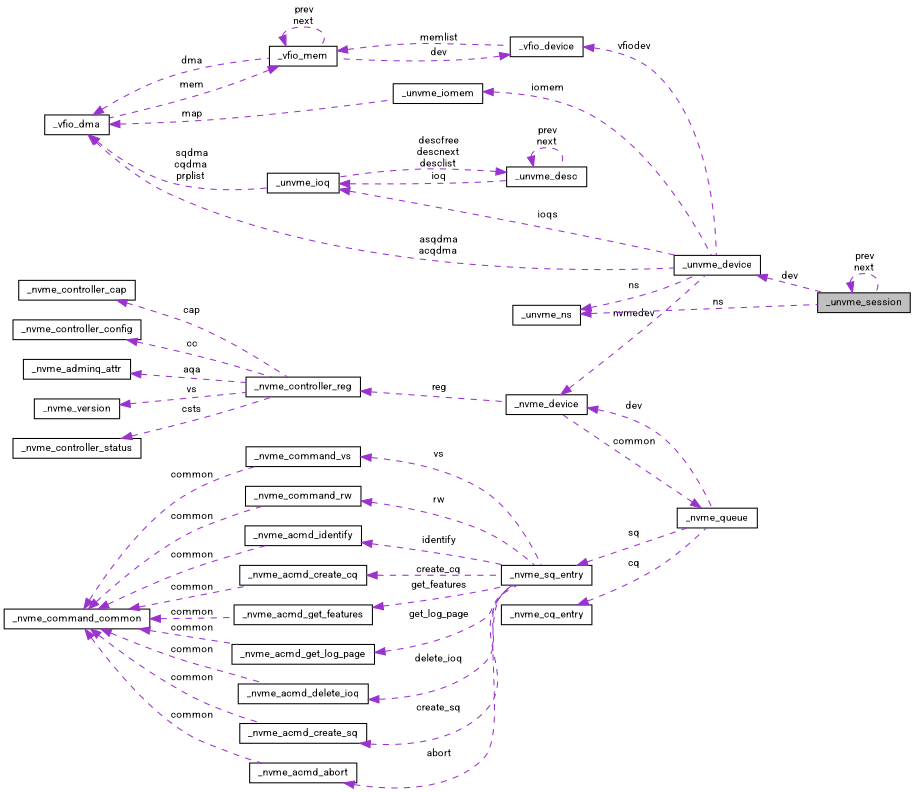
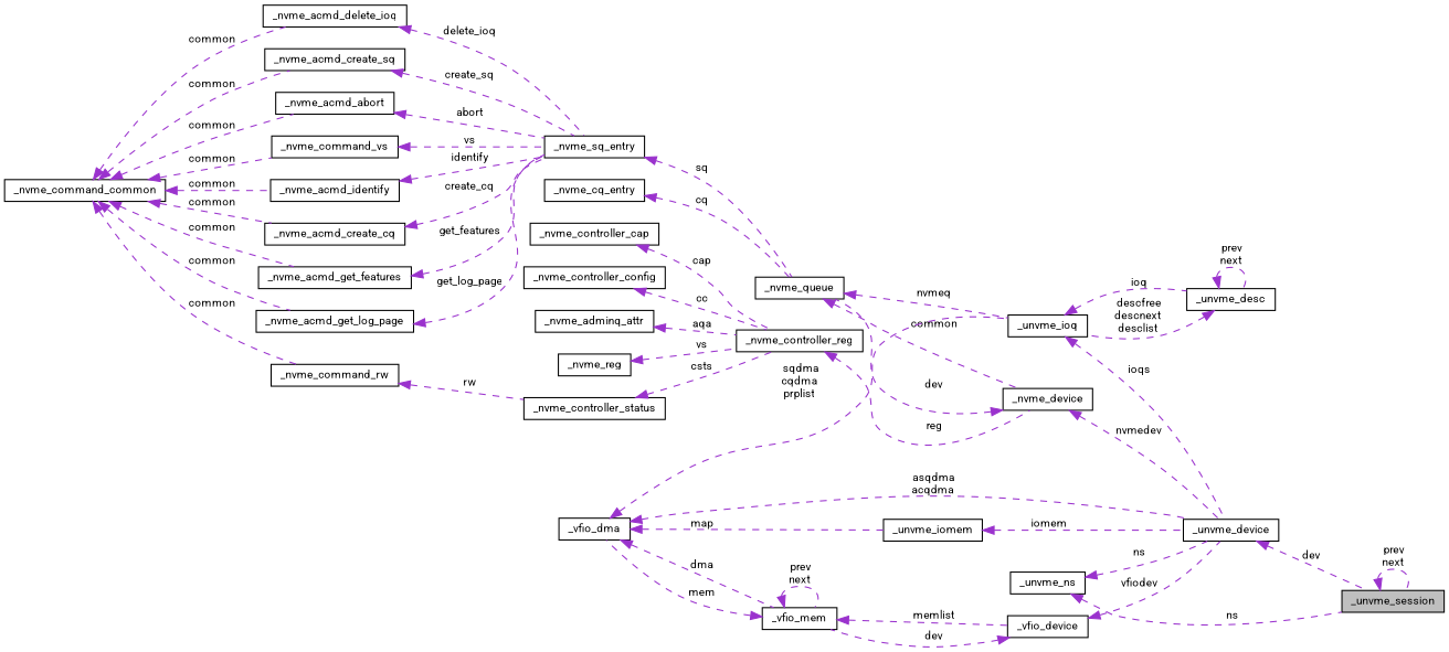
  digraph {
    fontname=Roboto
    rankdir=LR
    node [color=black fillcolor=white fontname=Roboto fontsize=10 shape=record style=filled]
    edge [color=darkorchid3 dir=back fontname=Roboto fontsize=10 labelfontname=Helvetica labelfontsize=10 style=dashed]
    n1 [fillcolor=grey75 fontcolor=black height=0.2 label=_unvme_session width=0.4]
    n2 [height=0.2 label=_unvme_device width=0.4]
    n3 [height=0.2 label=_unvme_ioq width=0.4]
    n4 [height=0.2 label=_unvme_desc width=0.4]
    n5 [height=0.2 label=_nvme_queue width=0.4]
    n6 [height=0.2 label=_nvme_device width=0.4]
    n7 [height=0.2 label=_nvme_cq_entry width=0.4]
    n8 [height=0.2 label=_nvme_sq_entry width=0.4]
    n9 [height=0.2 label=_nvme_command_vs width=0.4]
    n10 [height=0.2 label=_nvme_command_common width=0.4]
    n11 [height=0.2 label=_nvme_command_rw width=0.4]
    n12 [height=0.2 label=_nvme_acmd_identify width=0.4]
    n13 [height=0.2 label=_nvme_acmd_create_cq width=0.4]
    n14 [height=0.2 label=_nvme_acmd_get_features width=0.4]
    n15 [height=0.2 label=_nvme_acmd_get_log_page width=0.4]
    n16 [height=0.2 label=_nvme_acmd_delete_ioq width=0.4]
    n17 [height=0.2 label=_nvme_acmd_create_sq width=0.4]
    n18 [height=0.2 label=_nvme_acmd_abort width=0.4]
    n19 [height=0.2 label=_nvme_controller_reg width=0.4]
    n20 [height=0.2 label=_nvme_controller_config width=0.4]
    n21 [height=0.2 label=_nvme_adminq_attr width=0.4]
-   n22 [height=0.2 label=_nvme_version width=0.4]
+   n22 [height=0.2 label=_nvme_reg width=0.4]
    n23 [height=0.2 label=_nvme_controller_status width=0.4]
    n24 [height=0.2 label=_nvme_controller_cap width=0.4]
    n25 [height=0.2 label=_vfio_dma width=0.4]
    n26 [height=0.2 label=_vfio_mem width=0.4]
    n27 [height=0.2 label=_unvme_iomem width=0.4]
    n28 [height=0.2 label=_vfio_device width=0.4]
    n29 [height=0.2 label=_unvme_ns width=0.4]
    n1 -> n1 [label=" prev\nnext"]
    n2 -> n1 [label=" dev"]
    n3 -> n2 [label=" ioqs"]
    n3 -> n4 [label=" ioq"]
    n4 -> n3 [label=" descfree\ndescnext\ndesclist"]
    n4 -> n4 [label=" prev\nnext"]
+   n5 -> n3 [label=" nvmeq"]
    n5 -> n6 [label=" common"]
    n6 -> n2 [label=" nvmedev"]
    n6 -> n5 [label=" dev"]
    n7 -> n5 [label=" cq"]
    n8 -> n5 [label=" sq"]
    n9 -> n8 [label=" vs"]
    n10 -> n9 [label=" common"]
    n10 -> n11 [label=" common"]
    n10 -> n12 [label=" common"]
    n10 -> n13 [label=" common"]
    n10 -> n14 [label=" common"]
    n10 -> n15 [label=" common"]
    n10 -> n16 [label=" common"]
    n10 -> n17 [label=" common"]
    n10 -> n18 [label=" common"]
-   n11 -> n8 [label=" rw"]
+   n11 -> n23 [label=" rw"]
    n12 -> n8 [label=" identify"]
    n13 -> n8 [label=" create_cq"]
    n14 -> n8 [label=" get_features"]
    n15 -> n8 [label=" get_log_page"]
    n16 -> n8 [label=" delete_ioq"]
    n17 -> n8 [label=" create_sq"]
    n18 -> n8 [label=" abort"]
    n19 -> n6 [label=" reg"]
    n20 -> n19 [label=" cc"]
    n21 -> n19 [label=" aqa"]
    n22 -> n19 [label=" vs"]
    n23 -> n19 [label=" csts"]
    n24 -> n19 [label=" cap"]
    n25 -> n2 [label=" asqdma\nacqdma"]
    n25 -> n3 [label=" sqdma\ncqdma\nprplist"]
    n25 -> n26 [label=" dma"]
    n25 -> n27 [label=" map"]
    n26 -> n25 [label=" mem"]
    n26 -> n26 [label=" prev\nnext"]
    n26 -> n28 [label=" memlist"]
    n27 -> n2 [label=" iomem"]
    n28 -> n2 [label=" vfiodev"]
    n28 -> n26 [label=" dev"]
    n29 -> n1 [label=" ns"]
    n29 -> n2 [label=" ns"]
  }
